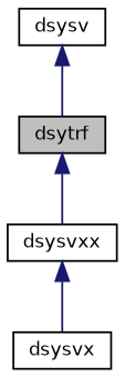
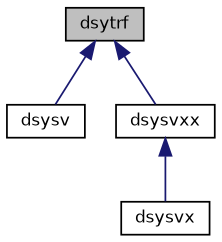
  digraph {
    rankdir=TB
    node [color=black fillcolor=white fontname=Helvetica fontsize=10 shape=record style=filled]
    edge [color=midnightblue dir=back fontname=Helvetica fontsize=10 labelfontname=Helvetica labelfontsize=10 style=solid]
    n1 [fillcolor=grey75 fontcolor=black height=0.2 label=dsytrf width=0.4]
    n2 [height=0.2 label=dsysv width=0.4]
    n3 [height=0.2 label=dsysvxx width=0.4]
    n4 [height=0.2 label=dsysvx width=0.4]
-   n2 -> n1
+   n1 -> n2
    n1 -> n3
    n3 -> n4
  }
